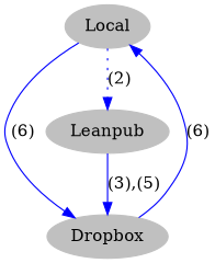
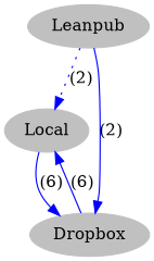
  digraph {
    node [color=gray style=filled]
    edge [color=blue]
    Local
    Dropbox
    Leanpub
    Local -> Dropbox [label="(6)"]
-   Local -> Leanpub [label="(2)" style=dotted]
+   Leanpub -> Local [label="(2)" style=dotted]
    Dropbox -> Local [label="(6)"]
-   Leanpub -> Dropbox [label="(3),(5)"]
+   Leanpub -> Dropbox [label="(2)"]
  }
